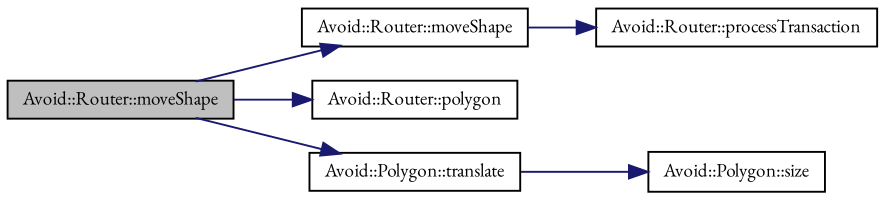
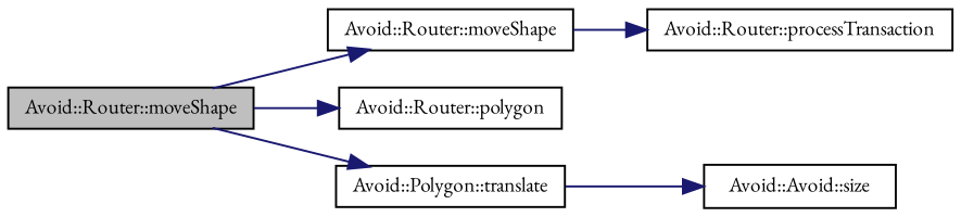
  digraph {
    fontname="EB Garamond"
    rankdir=LR
    node [color=black fillcolor=white fontname="EB Garamond" fontsize=10 shape=record style=filled]
    edge [color=midnightblue fontname="EB Garamond" fontsize=10 labelfontname=Helvetica labelfontsize=10 style=solid]
    n1 [fillcolor=grey75 fontcolor=black height=0.2 label="Avoid::Router::moveShape" width=0.4]
    n2 [height=0.2 label="Avoid::Router::moveShape" width=0.4]
    n3 [height=0.2 label="Avoid::Router::polygon" width=0.4]
    n4 [height=0.2 label="Avoid::Polygon::translate" width=0.4]
    n5 [height=0.2 label="Avoid::Router::processTransaction" width=0.4]
-   n6 [height=0.2 label="Avoid::Polygon::size" width=0.4]
+   n6 [height=0.2 label="Avoid::Avoid::size" width=0.4]
    n1 -> n2
    n1 -> n3
    n1 -> n4
    n2 -> n5
    n4 -> n6
  }
